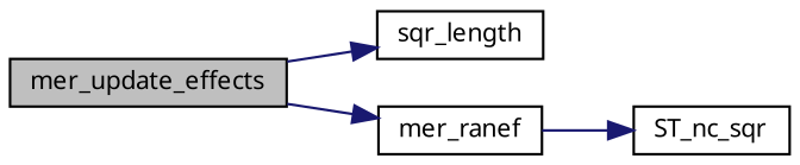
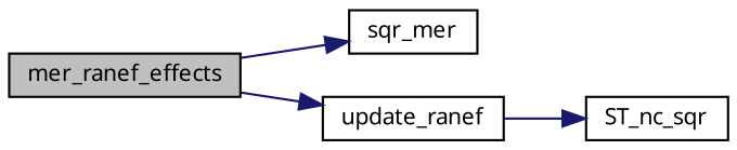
  digraph {
    rankdir=LR
    node [color=black fillcolor=white fontname="FreeSans.ttf" fontsize=10 shape=record style=filled]
    edge [color=midnightblue fontname="FreeSans.ttf" fontsize=10 labelfontname="FreeSans.ttf" labelfontsize=10 style=solid]
-   n1 [fillcolor=grey75 fontcolor=black height=0.2 label=mer_update_effects width=0.4]
-   n2 [height=0.2 label=sqr_length width=0.4]
-   n3 [height=0.2 label=mer_ranef width=0.4]
+   n1 [fillcolor=grey75 fontcolor=black height=0.2 label=mer_ranef_effects width=0.4]
+   n2 [height=0.2 label=sqr_mer width=0.4]
+   n3 [height=0.2 label=update_ranef width=0.4]
    n4 [height=0.2 label=ST_nc_sqr width=0.4]
    n1 -> n2
    n1 -> n3
    n3 -> n4
  }
